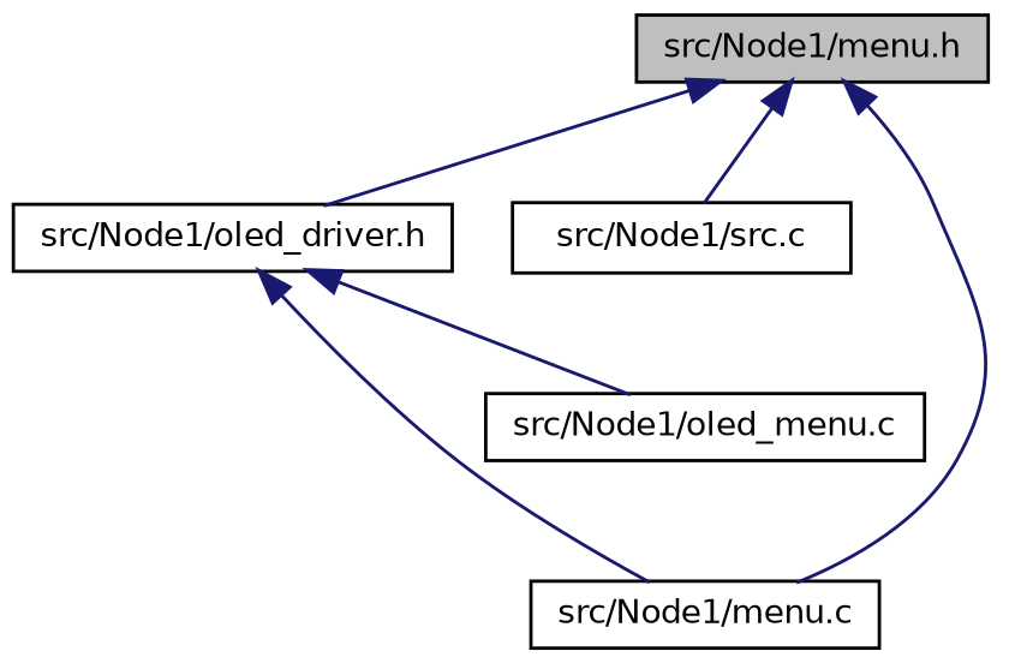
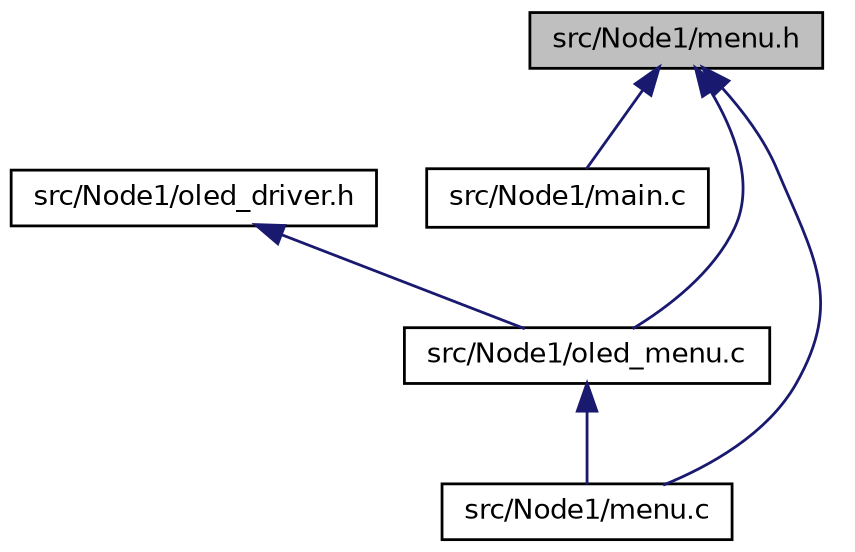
  digraph {
    node [color=black fillcolor=white fontname=Helvetica fontsize=10 shape=record style=filled]
    edge [color=midnightblue dir=back fontname=Helvetica fontsize=10 labelfontname=Helvetica labelfontsize=10 style=solid]
    n1 [fillcolor=grey75 fontcolor=black height=0.2 label="src/Node1/menu.h" width=0.4]
    n2 [height=0.2 label="src/Node1/oled_driver.h" width=0.4]
-   n3 [height=0.2 label="src/Node1/src.c" width=0.4]
+   n3 [height=0.2 label="src/Node1/main.c" width=0.4]
    n4 [height=0.2 label="src/Node1/menu.c" width=0.4]
    n5 [height=0.2 label="src/Node1/oled_menu.c" width=0.4]
-   n1 -> n2
+   n1 -> n5
    n1 -> n3
    n1 -> n4
-   n2 -> n4
+   n5 -> n4
    n2 -> n5
  }
